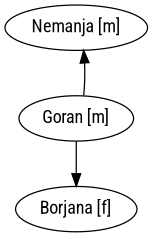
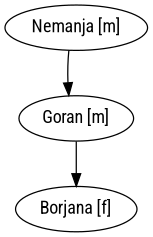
  digraph {
    fontname="Roboto Condensed"
    node [fontname="Roboto Condensed"]
    edge [fontname="Roboto Condensed"]
    "Nemanja [m]"
    "Goran [m]"
    "Borjana [f]"
-   "Goran [m]" -> "Nemanja [m]"
+   "Nemanja [m]" -> "Goran [m]"
    "Goran [m]" -> "Borjana [f]"
  }
